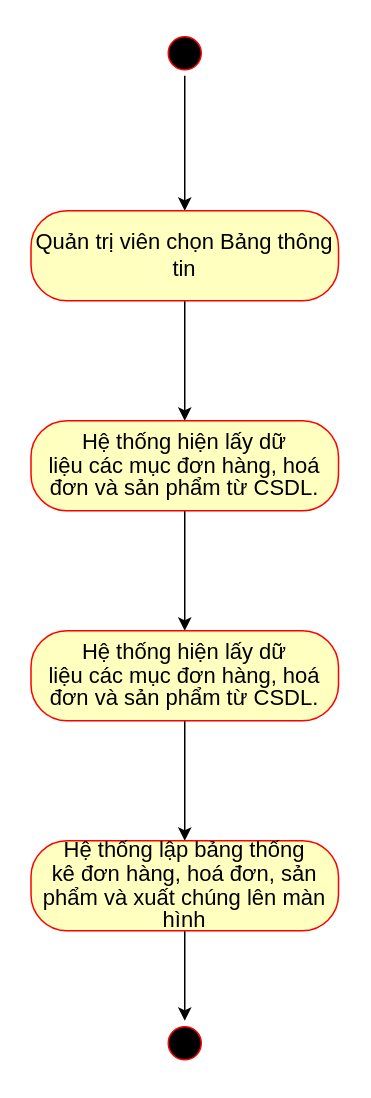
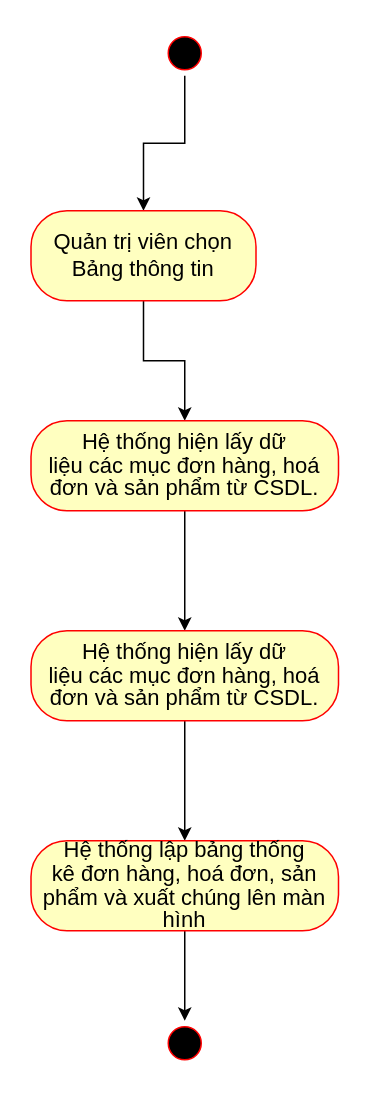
  <mxCell id="0" />
  <mxCell id="1" parent="0" />
  <mxCell id="2" value="" style="edgeStyle=orthogonalEdgeStyle;rounded=0;orthogonalLoop=1;jettySize=auto;html=1;strokeColor=#000000;" parent="1" source="11" target="4" edge="1"><mxGeometry relative="1" as="geometry"><mxPoint x="122.5" y="-80" as="sourcePoint" /><mxPoint x="122.5" y="0" as="targetPoint" /></mxGeometry></mxCell>
  <mxCell id="3" value="" style="edgeStyle=orthogonalEdgeStyle;rounded=0;orthogonalLoop=1;jettySize=auto;html=1;strokeColor=#000000;" parent="1" source="4" target="6" edge="1"><mxGeometry relative="1" as="geometry" /></mxCell>
- <mxCell id="4" value="&lt;span id=&quot;docs-internal-guid-b119b1f9-7fff-7a8a-0c2a-a52a1cc7dd21&quot;&gt;&lt;p style=&quot;line-height:1.2;margin-top:0pt;margin-bottom:0pt;&quot; dir=&quot;ltr&quot;&gt;&lt;span id=&quot;docs-internal-guid-87ecdf26-7fff-a502-00cf-f5917936f4c6&quot;&gt;&lt;/span&gt;&lt;/p&gt;&lt;p style=&quot;line-height:1.2;margin-top:0pt;margin-bottom:0pt;&quot; dir=&quot;ltr&quot;&gt;&lt;span style=&quot;font-size: 11pt; font-family: Calibri, sans-serif; color: rgb(0, 0, 0); background-color: transparent; font-weight: 400; font-style: normal; font-variant: normal; text-decoration: none; vertical-align: baseline;&quot;&gt;Quản trị viên chọn Bảng thông tin&lt;/span&gt;&lt;/p&gt;&lt;/span&gt;" style="rounded=1;whiteSpace=wrap;html=1;arcSize=40;fontColor=#000000;fillColor=#ffffc0;strokeColor=#ff0000;fontFamily=Helvetica;" parent="1" vertex="1"><mxGeometry x="20" y="140" width="205" height="60" as="geometry" /></mxCell>
+ <mxCell id="4" value="&lt;span id=&quot;docs-internal-guid-b119b1f9-7fff-7a8a-0c2a-a52a1cc7dd21&quot;&gt;&lt;p style=&quot;line-height:1.2;margin-top:0pt;margin-bottom:0pt;&quot; dir=&quot;ltr&quot;&gt;&lt;span id=&quot;docs-internal-guid-87ecdf26-7fff-a502-00cf-f5917936f4c6&quot;&gt;&lt;/span&gt;&lt;/p&gt;&lt;p style=&quot;line-height:1.2;margin-top:0pt;margin-bottom:0pt;&quot; dir=&quot;ltr&quot;&gt;&lt;span style=&quot;font-size: 11pt; font-family: Calibri, sans-serif; color: rgb(0, 0, 0); background-color: transparent; font-weight: 400; font-style: normal; font-variant: normal; text-decoration: none; vertical-align: baseline;&quot;&gt;Quản trị viên chọn Bảng thông tin&lt;/span&gt;&lt;/p&gt;&lt;/span&gt;" style="rounded=1;whiteSpace=wrap;html=1;arcSize=40;fontColor=#000000;fillColor=#ffffc0;strokeColor=#ff0000;fontFamily=Helvetica;" parent="1" vertex="1"><mxGeometry x="20" y="140" width="150" height="60" as="geometry" /></mxCell>
  <mxCell id="5" value="" style="edgeStyle=orthogonalEdgeStyle;rounded=0;orthogonalLoop=1;jettySize=auto;html=1;strokeColor=#000000;" parent="1" source="6" target="8" edge="1"><mxGeometry relative="1" as="geometry" /></mxCell>
  <mxCell id="6" value="&lt;span id=&quot;docs-internal-guid-b119b1f9-7fff-7a8a-0c2a-a52a1cc7dd21&quot;&gt;&lt;p style=&quot;line-height: 1.2 ; margin-top: 0pt ; margin-bottom: 0pt&quot; dir=&quot;ltr&quot;&gt;&lt;span id=&quot;docs-internal-guid-87ecdf26-7fff-a502-00cf-f5917936f4c6&quot;&gt;&lt;/span&gt;&lt;/p&gt;&lt;p style=&quot;line-height: 1.2 ; margin-top: 0pt ; margin-bottom: 0pt&quot; dir=&quot;ltr&quot;&gt;&lt;span id=&quot;docs-internal-guid-6f0540c0-7fff-cedd-dd9e-b922fe658600&quot;&gt;&lt;/span&gt;&lt;/p&gt;&lt;p style=&quot;line-height: 1.2 ; margin-top: 0pt ; margin-bottom: 0pt&quot; dir=&quot;ltr&quot;&gt;&lt;span style=&quot;font-size: 11.0pt ; line-height: 107% ; font-family: &amp;#34;calibri&amp;#34; , sans-serif&quot;&gt;Hệ thống hiện lấy dữ&lt;br/&gt;liệu các mục đơn hàng, hoá đơn và sản phẩm từ CSDL.&lt;/span&gt;&lt;br&gt;&lt;/p&gt;&lt;/span&gt;" style="rounded=1;whiteSpace=wrap;html=1;arcSize=40;fontColor=#000000;fillColor=#ffffc0;strokeColor=#ff0000;fontFamily=Helvetica;" parent="1" vertex="1"><mxGeometry x="20" y="280" width="205" height="60" as="geometry" /></mxCell>
  <mxCell id="7" value="" style="edgeStyle=orthogonalEdgeStyle;rounded=0;orthogonalLoop=1;jettySize=auto;html=1;strokeColor=#000000;" parent="1" source="8" target="10" edge="1"><mxGeometry relative="1" as="geometry" /></mxCell>
  <mxCell id="8" value="&lt;span id=&quot;docs-internal-guid-b119b1f9-7fff-7a8a-0c2a-a52a1cc7dd21&quot;&gt;&lt;p style=&quot;line-height: 1.2 ; margin-top: 0pt ; margin-bottom: 0pt&quot; dir=&quot;ltr&quot;&gt;&lt;span id=&quot;docs-internal-guid-87ecdf26-7fff-a502-00cf-f5917936f4c6&quot;&gt;&lt;/span&gt;&lt;/p&gt;&lt;p style=&quot;line-height: 1.2 ; margin-top: 0pt ; margin-bottom: 0pt&quot; dir=&quot;ltr&quot;&gt;&lt;span id=&quot;docs-internal-guid-6f0540c0-7fff-cedd-dd9e-b922fe658600&quot;&gt;&lt;/span&gt;&lt;/p&gt;&lt;p style=&quot;line-height: 1.2 ; margin-top: 0pt ; margin-bottom: 0pt&quot; dir=&quot;ltr&quot;&gt;&lt;span id=&quot;docs-internal-guid-0d1dfeef-7fff-f3c3-ceaf-9b7a43b76ab0&quot;&gt;&lt;/span&gt;&lt;/p&gt;&lt;p style=&quot;line-height: 1.2 ; margin-top: 0pt ; margin-bottom: 0pt&quot; dir=&quot;ltr&quot;&gt;&lt;span style=&quot;font-size: 11.0pt ; line-height: 107% ; font-family: &amp;#34;calibri&amp;#34; , sans-serif&quot;&gt;Hệ thống hiện lấy dữ&lt;br/&gt;liệu các mục đơn hàng, hoá đơn và sản phẩm từ CSDL.&lt;/span&gt;&lt;br&gt;&lt;/p&gt;&lt;/span&gt;" style="rounded=1;whiteSpace=wrap;html=1;arcSize=40;fontColor=#000000;fillColor=#ffffc0;strokeColor=#ff0000;fontFamily=Helvetica;" parent="1" vertex="1"><mxGeometry x="20" y="420" width="205" height="60" as="geometry" /></mxCell>
  <mxCell id="9" style="edgeStyle=orthogonalEdgeStyle;rounded=0;orthogonalLoop=1;jettySize=auto;html=1;entryX=0.5;entryY=0;entryDx=0;entryDy=0;strokeColor=#000000;" parent="1" source="10" target="12" edge="1"><mxGeometry relative="1" as="geometry" /></mxCell>
  <mxCell id="10" value="&lt;span id=&quot;docs-internal-guid-b119b1f9-7fff-7a8a-0c2a-a52a1cc7dd21&quot;&gt;&lt;p style=&quot;line-height: 1.2 ; margin-top: 0pt ; margin-bottom: 0pt&quot; dir=&quot;ltr&quot;&gt;&lt;span id=&quot;docs-internal-guid-87ecdf26-7fff-a502-00cf-f5917936f4c6&quot;&gt;&lt;/span&gt;&lt;/p&gt;&lt;p style=&quot;line-height: 1.2 ; margin-top: 0pt ; margin-bottom: 0pt&quot; dir=&quot;ltr&quot;&gt;&lt;span id=&quot;docs-internal-guid-6f0540c0-7fff-cedd-dd9e-b922fe658600&quot;&gt;&lt;/span&gt;&lt;/p&gt;&lt;p style=&quot;line-height: 1.2 ; margin-top: 0pt ; margin-bottom: 0pt&quot; dir=&quot;ltr&quot;&gt;&lt;span id=&quot;docs-internal-guid-0d1dfeef-7fff-f3c3-ceaf-9b7a43b76ab0&quot;&gt;&lt;/span&gt;&lt;/p&gt;&lt;p style=&quot;line-height: 1.2 ; margin-top: 0pt ; margin-bottom: 0pt&quot; dir=&quot;ltr&quot;&gt;&lt;span id=&quot;docs-internal-guid-01b107ca-7fff-2f3e-bea0-99fc327c84b7&quot;&gt;&lt;/span&gt;&lt;/p&gt;&lt;p style=&quot;line-height: 1.2 ; margin-top: 0pt ; margin-bottom: 0pt&quot; dir=&quot;ltr&quot;&gt;&lt;span style=&quot;font-size: 11.0pt ; line-height: 107% ; font-family: &amp;#34;calibri&amp;#34; , sans-serif&quot;&gt;Hệ thống lập bảng thống&lt;br/&gt;kê đơn hàng, hoá đơn, sản phẩm và xuất chúng lên màn hình&lt;/span&gt;&lt;br&gt;&lt;/p&gt;&lt;/span&gt;" style="rounded=1;whiteSpace=wrap;html=1;arcSize=40;fontColor=#000000;fillColor=#ffffc0;strokeColor=#ff0000;fontFamily=Helvetica;" parent="1" vertex="1"><mxGeometry x="20" y="560" width="205" height="60" as="geometry" /></mxCell>
  <mxCell id="11" value="" style="ellipse;html=1;shape=startState;fillColor=#000000;strokeColor=#ff0000;fontFamily=Helvetica;" parent="1" vertex="1"><mxGeometry x="107.5" y="20" width="30" height="30" as="geometry" /></mxCell>
  <mxCell id="12" value="" style="ellipse;html=1;shape=startState;fillColor=#000000;strokeColor=#ff0000;fontFamily=Helvetica;" parent="1" vertex="1"><mxGeometry x="107.5" y="680" width="30" height="30" as="geometry" /></mxCell>
